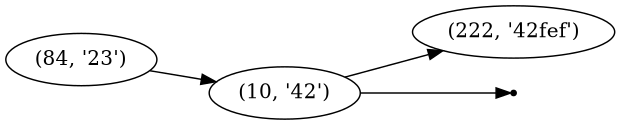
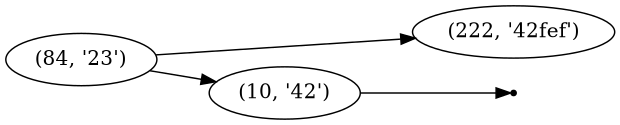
  digraph {
    rankdir=LR
    "(84, '23')"
    "(10, '42')"
    "(222, '42fef')"
    null_10 [shape=point]
    "(84, '23')" -> "(10, '42')"
-   "(10, '42')" -> "(222, '42fef')"
+   "(84, '23')" -> "(222, '42fef')"
    "(10, '42')" -> null_10
  }
